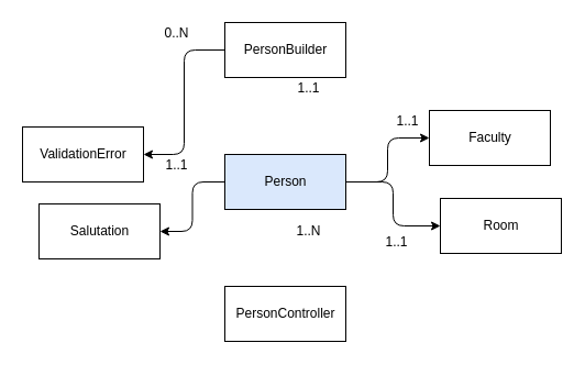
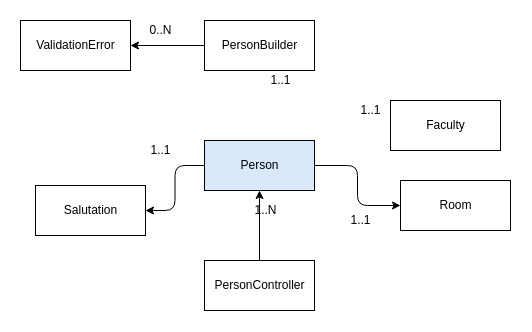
  <mxCell id="0" />
  <mxCell id="1" parent="0" />
  <mxCell id="2" style="edgeStyle=orthogonalEdgeStyle;html=1;entryX=0;entryY=0.5;entryDx=0;entryDy=0;" edge="1" parent="1" source="5" target="13"><mxGeometry relative="1" as="geometry" /></mxCell>
- <mxCell id="3" style="edgeStyle=orthogonalEdgeStyle;html=1;entryX=0;entryY=0.5;entryDx=0;entryDy=0;" edge="1" parent="1" source="5" target="12"><mxGeometry relative="1" as="geometry" /></mxCell>
  <mxCell id="4" style="edgeStyle=orthogonalEdgeStyle;html=1;entryX=1;entryY=0.5;entryDx=0;entryDy=0;endArrow=classic;endFill=1;" edge="1" parent="1" source="5" target="6"><mxGeometry relative="1" as="geometry" /></mxCell>
  <mxCell id="5" value="Person" style="html=1;fillColor=#dae8fc;" vertex="1" parent="1"><mxGeometry x="204" y="140" width="110" height="50" as="geometry" /></mxCell>
  <mxCell id="6" value="Salutation" style="html=1;" vertex="1" parent="1"><mxGeometry x="35" y="185" width="110" height="50" as="geometry" /></mxCell>
  <mxCell id="7" style="edgeStyle=orthogonalEdgeStyle;html=1;entryX=1;entryY=0.5;entryDx=0;entryDy=0;endArrow=classic;endFill=1;" edge="1" parent="1" source="8" target="9"><mxGeometry relative="1" as="geometry" /></mxCell>
  <mxCell id="8" value="PersonBuilder" style="html=1;" vertex="1" parent="1"><mxGeometry x="204" y="20" width="110" height="50" as="geometry" /></mxCell>
- <mxCell id="9" value="ValidationError" style="html=1;" vertex="1" parent="1"><mxGeometry x="20" y="115" width="110" height="50" as="geometry" /></mxCell>
+ <mxCell id="9" value="ValidationError" style="html=1;" vertex="1" parent="1"><mxGeometry x="20" y="20" width="110" height="50" as="geometry" /></mxCell>
+ <mxCell id="10" style="edgeStyle=orthogonalEdgeStyle;html=1;entryX=0.5;entryY=1;entryDx=0;entryDy=0;endArrow=classic;endFill=1;" edge="1" parent="1" source="11" target="5"><mxGeometry relative="1" as="geometry" /></mxCell>
  <mxCell id="11" value="PersonController" style="html=1;" vertex="1" parent="1"><mxGeometry x="204" y="260" width="110" height="50" as="geometry" /></mxCell>
  <mxCell id="12" value="Faculty" style="html=1;" vertex="1" parent="1"><mxGeometry x="390" y="100" width="110" height="50" as="geometry" /></mxCell>
  <mxCell id="13" value="Room" style="html=1;" vertex="1" parent="1"><mxGeometry x="400" y="180" width="110" height="50" as="geometry" /></mxCell>
- <mxCell id="14" value="1..N" style="text;html=1;align=center;verticalAlign=middle;resizable=0;points=[];autosize=1;strokeColor=none;fillColor=none;" vertex="1" parent="1"><mxGeometry x="260" y="200" width="40" height="20" as="geometry" /></mxCell>
+ <mxCell id="14" value="1..N" style="text;html=1;align=center;verticalAlign=middle;resizable=0;points=[];autosize=1;strokeColor=none;fillColor=none;" vertex="1" parent="1"><mxGeometry x="245" y="200" width="40" height="20" as="geometry" /></mxCell>
  <mxCell id="15" value="1..1" style="text;html=1;align=center;verticalAlign=middle;resizable=0;points=[];autosize=1;strokeColor=none;fillColor=none;" vertex="1" parent="1"><mxGeometry x="140" y="140" width="40" height="20" as="geometry" /></mxCell>
  <mxCell id="16" value="0..N" style="text;html=1;align=center;verticalAlign=middle;resizable=0;points=[];autosize=1;strokeColor=none;fillColor=none;" vertex="1" parent="1"><mxGeometry x="140" y="20" width="40" height="20" as="geometry" /></mxCell>
  <mxCell id="17" value="1..1" style="text;html=1;align=center;verticalAlign=middle;resizable=0;points=[];autosize=1;strokeColor=none;fillColor=none;" vertex="1" parent="1"><mxGeometry x="260" y="70" width="40" height="20" as="geometry" /></mxCell>
  <mxCell id="18" value="1..1" style="text;html=1;align=center;verticalAlign=middle;resizable=0;points=[];autosize=1;strokeColor=none;fillColor=none;" vertex="1" parent="1"><mxGeometry x="350" y="100" width="40" height="20" as="geometry" /></mxCell>
  <mxCell id="19" value="1..1" style="text;html=1;align=center;verticalAlign=middle;resizable=0;points=[];autosize=1;strokeColor=none;fillColor=none;" vertex="1" parent="1"><mxGeometry x="340" y="210" width="40" height="20" as="geometry" /></mxCell>
